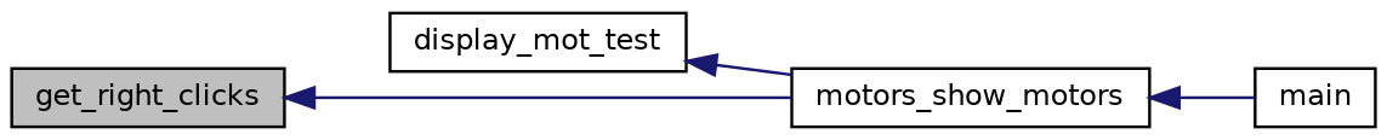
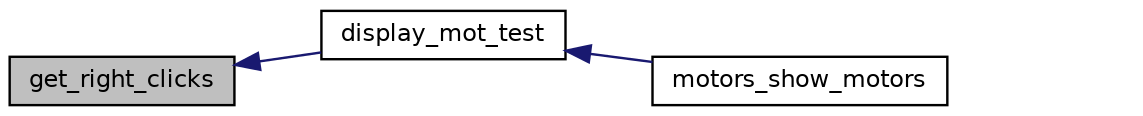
  digraph {
    rankdir=LR
    node [color=black fillcolor=white fontname=Helvetica fontsize=10 shape=record style=filled]
    edge [color=midnightblue dir=back fontname=Helvetica fontsize=10 labelfontname=Helvetica labelfontsize=10 style=solid]
    n1 [fillcolor=grey75 fontcolor=black height=0.2 label=get_right_clicks width=0.4]
    n2 [height=0.2 label=display_mot_test width=0.4]
    n3 [height=0.2 label=motors_show_motors width=0.4]
-   n4 [height=0.2 label=main width=0.4]
-   n1 -> n3
+   n1 -> n2
    n2 -> n3
-   n3 -> n4
  }
